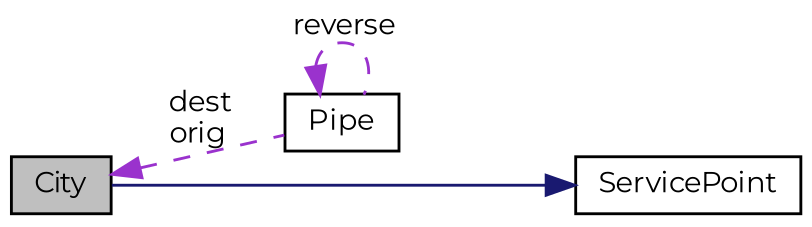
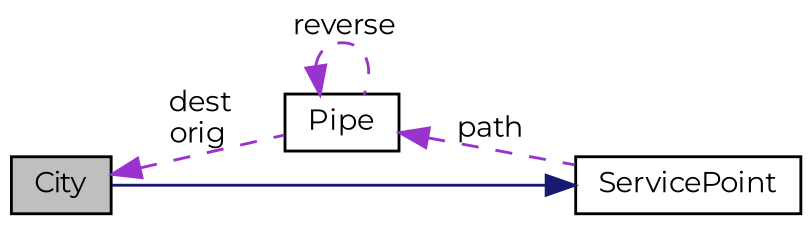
  digraph {
    fontname=Montserrat
    rankdir=LR
    node [color=black fillcolor=white fontname=Montserrat fontsize=10 shape=record style=filled]
    edge [color=darkorchid3 dir=back fontname=Montserrat fontsize=10 labelfontname=Helvetica labelfontsize=10 style=dashed]
    n1 [fillcolor=grey75 fontcolor=black height=0.2 label=City width=0.4]
    n2 [height=0.2 label=Pipe width=0.4]
    n3 [height=0.2 label=ServicePoint width=0.4]
    n1 -> n2 [label=" dest\norig"]
    n2 -> n2 [label=" reverse"]
+   n2 -> n3 [label=" path"]
    n3 -> n1 [color=midnightblue style=solid]
  }
